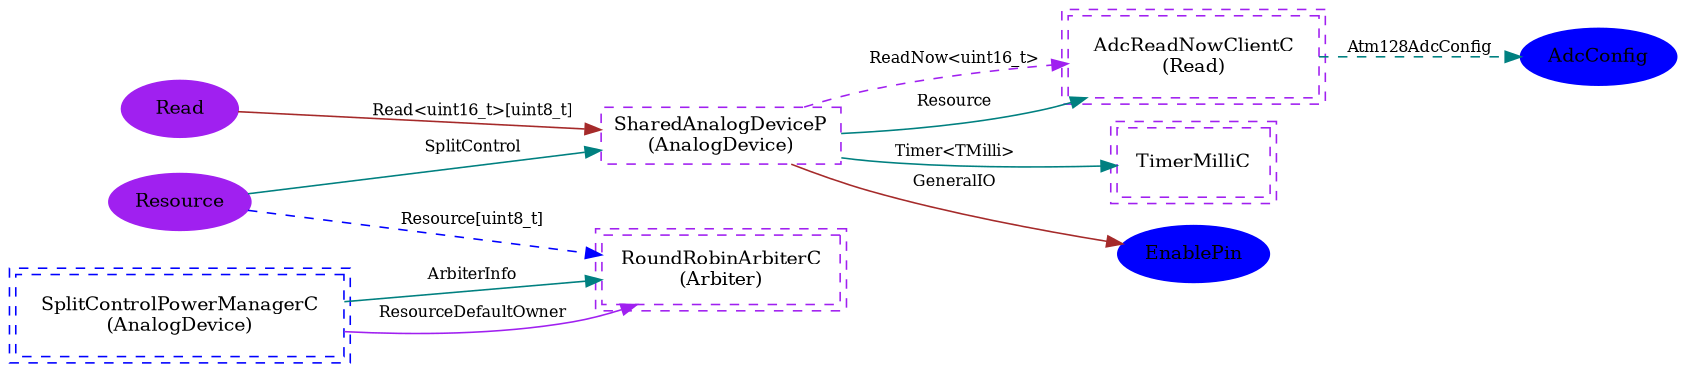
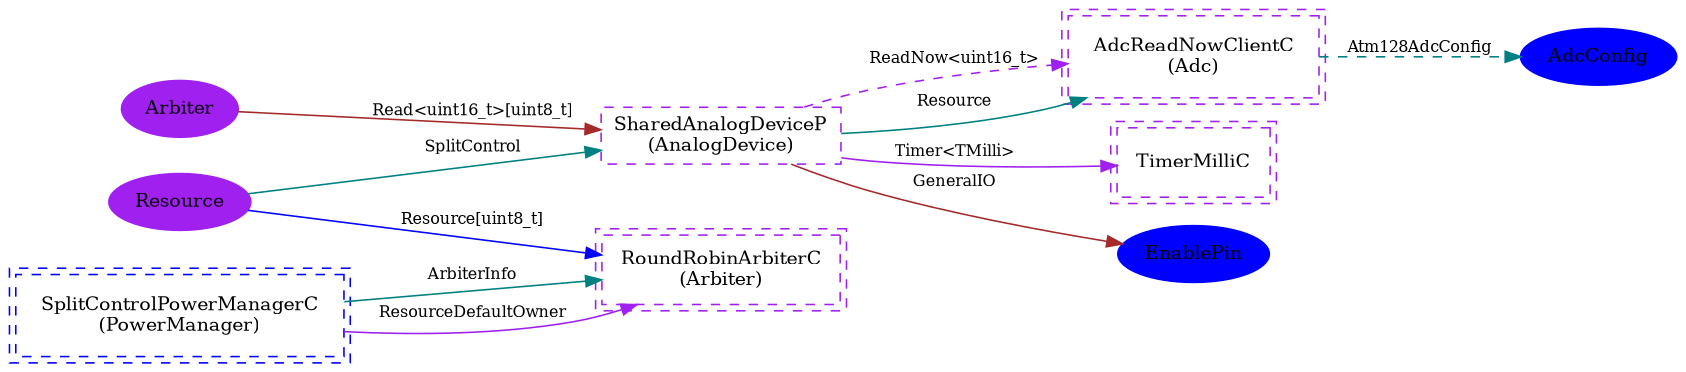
  digraph {
    rankdir=LR
    node [color=purple fontsize=12 shape=box style=dashed]
    edge [color=teal fontsize=10 style=solid]
-   n1 [label=Read shape=ellipse style=filled]
+   n1 [label=Arbiter shape=ellipse style=filled]
    n2 [label="SharedAnalogDeviceP\n(AnalogDevice)"]
-   n3 [label="AdcReadNowClientC\n(Read)" peripheries=2]
+   n3 [label="AdcReadNowClientC\n(Adc)" peripheries=2]
    n4 [label=TimerMilliC peripheries=2]
    n5 [color=blue label=EnablePin shape=ellipse style=filled]
    n6 [color=blue label=AdcConfig shape=ellipse style=filled]
    n7 [label=Resource shape=ellipse style=filled]
    n8 [label="RoundRobinArbiterC\n(Arbiter)" peripheries=2]
-   n9 [color=blue label="SplitControlPowerManagerC\n(AnalogDevice)" peripheries=2]
+   n9 [color=blue label="SplitControlPowerManagerC\n(PowerManager)" peripheries=2]
    n1 -> n2 [color=brown label="Read<uint16_t>[uint8_t]"]
    n2 -> n3 [color=purple label="ReadNow<uint16_t>" style=dashed]
    n2 -> n3 [label=Resource]
-   n2 -> n4 [label="Timer<TMilli>"]
+   n2 -> n4 [color=purple label="Timer<TMilli>"]
    n2 -> n5 [color=brown label=GeneralIO]
    n3 -> n6 [label=Atm128AdcConfig style=dashed]
    n7 -> n2 [label=SplitControl]
-   n7 -> n8 [color=blue label="Resource[uint8_t]" style=dashed]
+   n7 -> n8 [color=blue label="Resource[uint8_t]"]
    n9 -> n8 [label=ArbiterInfo]
    n9 -> n8 [color=purple label=ResourceDefaultOwner]
  }
